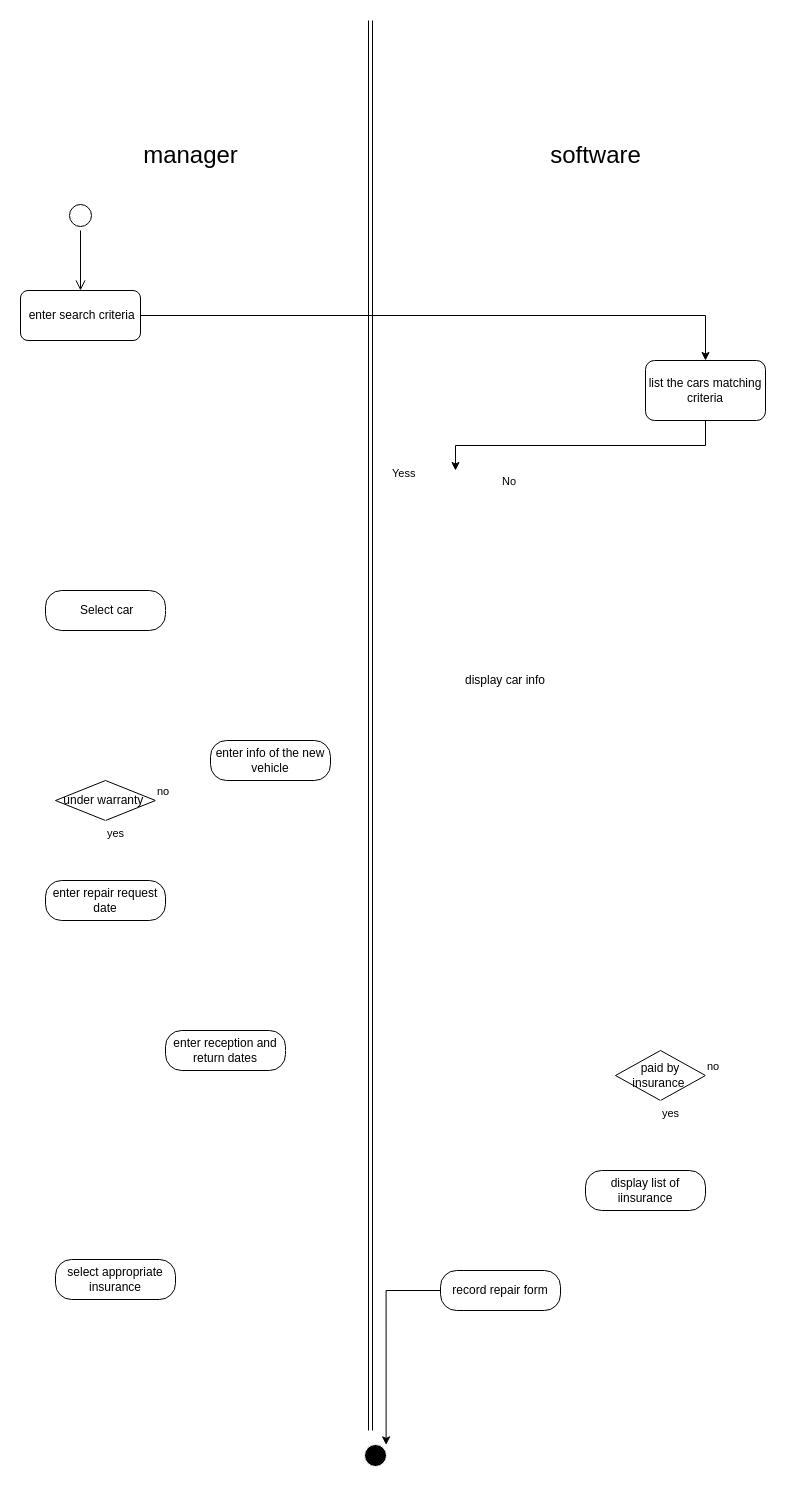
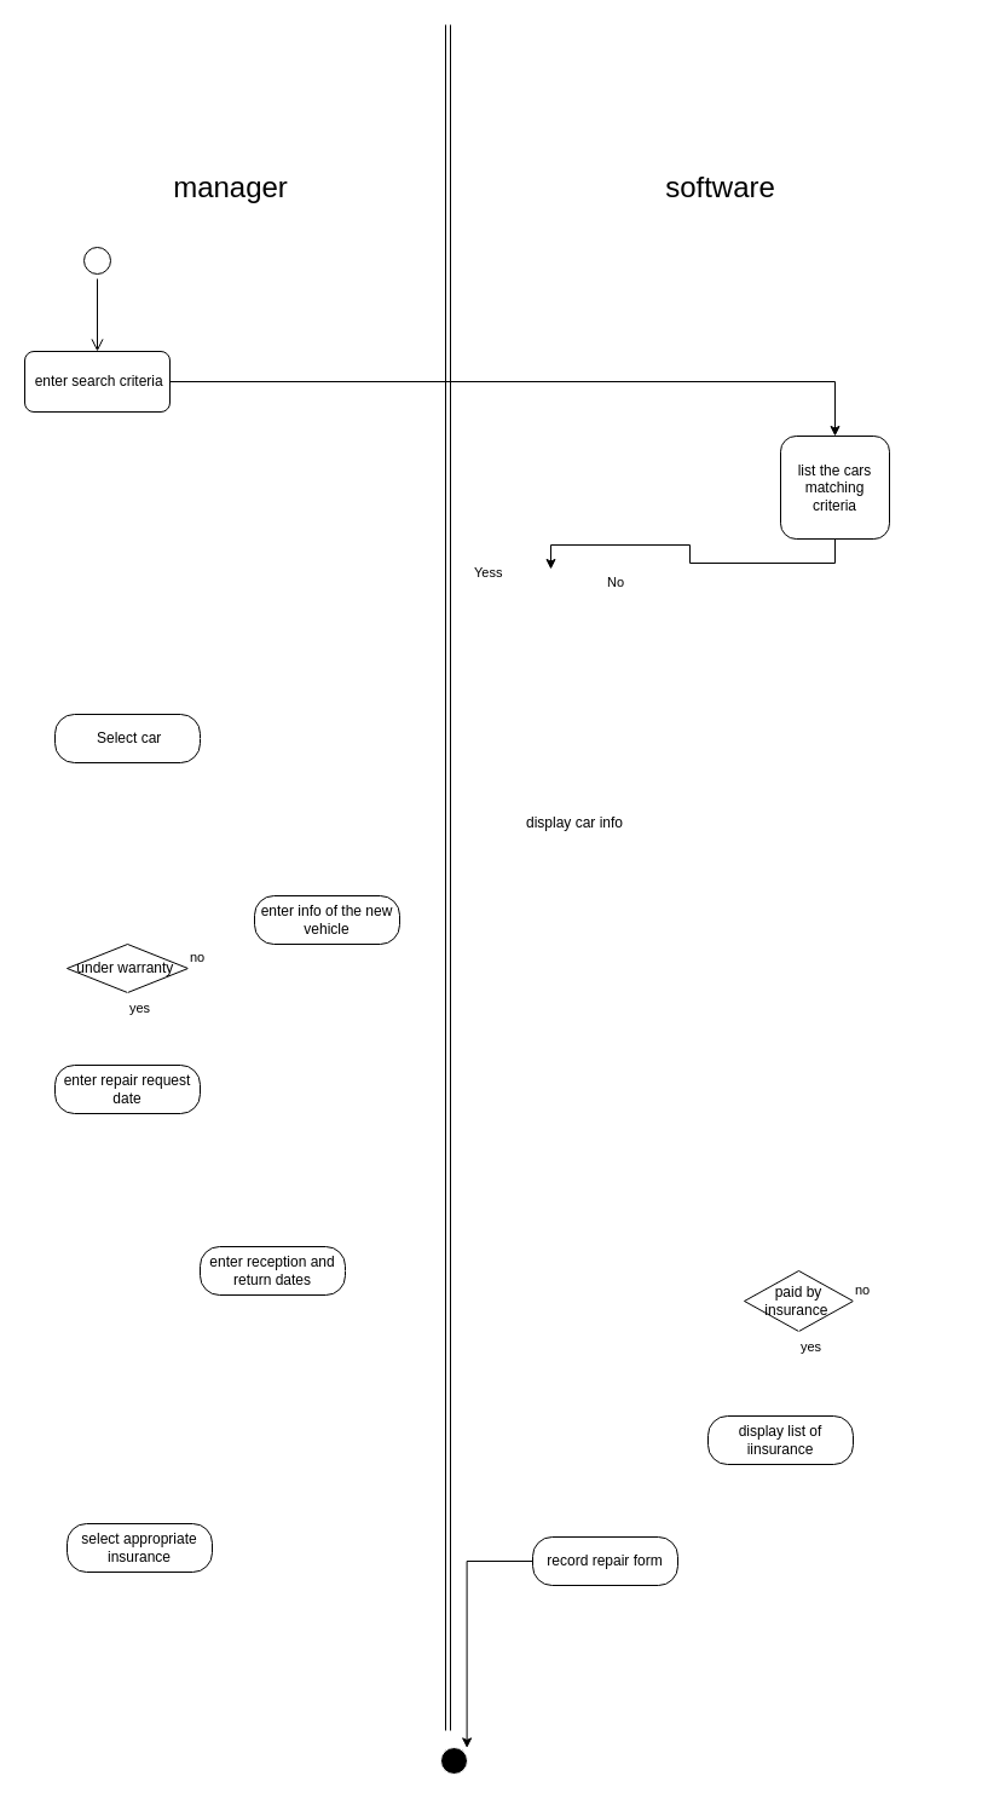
  <mxCell id="0" />
  <mxCell id="1" parent="0" />
  <mxCell id="2" value="" style="ellipse;html=1;shape=startState;" parent="1" vertex="1"><mxGeometry x="65" y="200" width="30" height="30" as="geometry" /></mxCell>
  <mxCell id="3" value="" style="edgeStyle=orthogonalEdgeStyle;html=1;verticalAlign=bottom;endArrow=open;endSize=8;rounded=0;entryX=0.5;entryY=0;entryDx=0;entryDy=0;" parent="1" source="2" target="5" edge="1"><mxGeometry relative="1" as="geometry"><mxPoint x="400" y="250" as="targetPoint" /></mxGeometry></mxCell>
  <mxCell id="4" style="edgeStyle=orthogonalEdgeStyle;rounded=0;orthogonalLoop=1;jettySize=auto;html=1;entryX=0.5;entryY=0;entryDx=0;entryDy=0;" parent="1" source="5" target="7" edge="1"><mxGeometry relative="1" as="geometry" /></mxCell>
  <mxCell id="5" value="&amp;nbsp;enter search criteria" style="rounded=1;whiteSpace=wrap;html=1;" parent="1" vertex="1"><mxGeometry x="20" y="290" width="120" height="50" as="geometry" /></mxCell>
  <mxCell id="6" style="edgeStyle=orthogonalEdgeStyle;rounded=0;orthogonalLoop=1;jettySize=auto;html=1;exitX=0.5;exitY=1;exitDx=0;exitDy=0;" parent="1" source="7" target="8" edge="1"><mxGeometry relative="1" as="geometry" /></mxCell>
- <mxCell id="7" value="list the cars matching criteria" style="rounded=1;whiteSpace=wrap;html=1;" parent="1" vertex="1"><mxGeometry x="645" y="360" width="120" height="60" as="geometry" /></mxCell>
+ <mxCell id="7" value="list the cars matching criteria" style="rounded=1;whiteSpace=wrap;html=1;" parent="1" vertex="1"><mxGeometry x="645" y="360" width="90" height="85" as="geometry" /></mxCell>
  <mxCell id="8" value="&lt;font style=&quot;color: rgb(255, 255, 255);&quot;&gt;car exists ?&lt;/font&gt;" style="rhombus;whiteSpace=wrap;html=1;strokeColor=#FFFFFF;" parent="1" vertex="1"><mxGeometry x="415" y="470" width="80" height="40" as="geometry" /></mxCell>
  <mxCell id="9" value="No" style="edgeStyle=orthogonalEdgeStyle;html=1;align=left;verticalAlign=bottom;endArrow=open;endSize=8;strokeColor=#FFFFFF;rounded=0;entryX=1;entryY=0.5;entryDx=0;entryDy=0;" parent="1" target="15" edge="1"><mxGeometry x="-1" y="-20" relative="1" as="geometry"><mxPoint x="605" y="760" as="targetPoint" /><Array as="points"><mxPoint x="606" y="490" /><mxPoint x="606" y="760" /></Array><mxPoint x="-20" y="-20" as="offset" /><mxPoint x="520" y="490" as="sourcePoint" /></mxGeometry></mxCell>
  <mxCell id="10" value="Yess" style="edgeStyle=orthogonalEdgeStyle;html=1;align=left;verticalAlign=top;endArrow=open;endSize=8;strokeColor=#FFFFFF;rounded=0;" parent="1" source="8" edge="1"><mxGeometry x="-0.877" y="-30" relative="1" as="geometry"><mxPoint x="105" y="590" as="targetPoint" /><mxPoint as="offset" /></mxGeometry></mxCell>
  <mxCell id="11" value="&amp;nbsp;Select car" style="rounded=1;whiteSpace=wrap;html=1;arcSize=40;" parent="1" vertex="1"><mxGeometry x="45" y="590" width="120" height="40" as="geometry" /></mxCell>
  <mxCell id="12" value="" style="edgeStyle=orthogonalEdgeStyle;html=1;verticalAlign=bottom;endArrow=open;endSize=8;strokeColor=#FFFFFF;rounded=0;entryX=0.5;entryY=0;entryDx=0;entryDy=0;" parent="1" source="11" target="13" edge="1"><mxGeometry relative="1" as="geometry"><mxPoint x="105" y="680" as="targetPoint" /></mxGeometry></mxCell>
- <mxCell id="13" value="display car info" style="rounded=1;whiteSpace=wrap;html=1;arcSize=40;strokeColor=#FFFFFF;" parent="1" vertex="1"><mxGeometry x="445" y="660" width="120" height="40" as="geometry" /></mxCell>
+ <mxCell id="13" value="display car info" style="rounded=1;whiteSpace=wrap;html=1;arcSize=40;strokeColor=#FFFFFF;" parent="1" vertex="1"><mxGeometry x="415" y="660" width="120" height="40" as="geometry" /></mxCell>
  <mxCell id="14" value="" style="edgeStyle=orthogonalEdgeStyle;html=1;verticalAlign=bottom;endArrow=open;endSize=8;strokeColor=#FFFFFF;rounded=0;" parent="1" source="13" edge="1"><mxGeometry relative="1" as="geometry"><mxPoint x="105" y="780" as="targetPoint" /></mxGeometry></mxCell>
  <mxCell id="15" value="enter info of the new vehicle" style="rounded=1;whiteSpace=wrap;html=1;arcSize=40;" parent="1" vertex="1"><mxGeometry x="210" y="740" width="120" height="40" as="geometry" /></mxCell>
  <mxCell id="16" value="" style="edgeStyle=orthogonalEdgeStyle;html=1;verticalAlign=bottom;endArrow=open;endSize=8;strokeColor=#FFFFFF;rounded=0;entryX=0.75;entryY=0;entryDx=0;entryDy=0;" parent="1" source="15" target="22" edge="1"><mxGeometry relative="1" as="geometry"><mxPoint x="345" y="960" as="targetPoint" /><Array as="points"><mxPoint x="330" y="1030" /></Array></mxGeometry></mxCell>
  <mxCell id="17" value="under warranty&amp;nbsp;" style="rhombus;whiteSpace=wrap;html=1;" parent="1" vertex="1"><mxGeometry x="55" y="780" width="100" height="40" as="geometry" /></mxCell>
  <mxCell id="18" value="no" style="edgeStyle=orthogonalEdgeStyle;html=1;align=left;verticalAlign=bottom;endArrow=open;endSize=8;strokeColor=#FFFFFF;rounded=0;entryX=0.653;entryY=0.078;entryDx=0;entryDy=0;entryPerimeter=0;" parent="1" source="17" target="22" edge="1"><mxGeometry x="-1" relative="1" as="geometry"><mxPoint x="245" y="800" as="targetPoint" /></mxGeometry></mxCell>
  <mxCell id="19" value="yes" style="edgeStyle=orthogonalEdgeStyle;html=1;align=left;verticalAlign=top;endArrow=open;endSize=8;strokeColor=#FFFFFF;rounded=0;" parent="1" source="17" edge="1"><mxGeometry x="-1" relative="1" as="geometry"><mxPoint x="105" y="880" as="targetPoint" /></mxGeometry></mxCell>
  <mxCell id="20" style="edgeStyle=orthogonalEdgeStyle;rounded=0;orthogonalLoop=1;jettySize=auto;html=1;exitX=1;exitY=0.5;exitDx=0;exitDy=0;entryX=0.5;entryY=0;entryDx=0;entryDy=0;strokeColor=#FFFFFF;" parent="1" source="21" target="22" edge="1"><mxGeometry relative="1" as="geometry" /></mxCell>
  <mxCell id="21" value="enter repair request date" style="rounded=1;whiteSpace=wrap;html=1;arcSize=40;" parent="1" vertex="1"><mxGeometry x="45" y="880" width="120" height="40" as="geometry" /></mxCell>
  <mxCell id="22" value="enter reception and return dates" style="rounded=1;whiteSpace=wrap;html=1;arcSize=40;" parent="1" vertex="1"><mxGeometry x="165" y="1030" width="120" height="40" as="geometry" /></mxCell>
  <mxCell id="23" value="" style="edgeStyle=orthogonalEdgeStyle;html=1;verticalAlign=bottom;endArrow=block;endSize=8;strokeColor=#FFFFFF;rounded=0;entryX=0.5;entryY=0;entryDx=0;entryDy=0;" parent="1" source="22" target="24" edge="1"><mxGeometry relative="1" as="geometry"><mxPoint x="345" y="1060" as="targetPoint" /><Array as="points"><mxPoint x="450" y="1050" /><mxPoint x="450" y="1080" /><mxPoint x="660" y="1080" /></Array></mxGeometry></mxCell>
  <mxCell id="24" value="paid by insurance&amp;nbsp;" style="rhombus;whiteSpace=wrap;html=1;" parent="1" vertex="1"><mxGeometry x="615" y="1050" width="90" height="50" as="geometry" /></mxCell>
  <mxCell id="25" value="no" style="edgeStyle=orthogonalEdgeStyle;html=1;align=left;verticalAlign=bottom;endArrow=open;endSize=8;strokeColor=#FFFFFF;rounded=0;entryX=1;entryY=0.5;entryDx=0;entryDy=0;" parent="1" source="24" target="31" edge="1"><mxGeometry x="-1" relative="1" as="geometry"><mxPoint x="480" y="1400" as="targetPoint" /><Array as="points"><mxPoint x="786" y="1075" /><mxPoint x="786" y="1240" /><mxPoint x="790" y="1240" /><mxPoint x="790" y="1290" /><mxPoint x="786" y="1290" /><mxPoint x="786" y="1430" /></Array></mxGeometry></mxCell>
  <mxCell id="26" value="yes" style="edgeStyle=orthogonalEdgeStyle;html=1;align=left;verticalAlign=top;endArrow=open;endSize=8;strokeColor=#FFFFFF;rounded=0;entryX=0.5;entryY=0;entryDx=0;entryDy=0;" parent="1" source="24" target="27" edge="1"><mxGeometry x="-1" relative="1" as="geometry"><mxPoint x="345" y="1160" as="targetPoint" /></mxGeometry></mxCell>
  <mxCell id="27" value="display list of iinsurance" style="rounded=1;whiteSpace=wrap;html=1;arcSize=40;" parent="1" vertex="1"><mxGeometry x="585" y="1170" width="120" height="40" as="geometry" /></mxCell>
  <mxCell id="28" value="select appropriate insurance" style="rounded=1;whiteSpace=wrap;html=1;arcSize=40;" parent="1" vertex="1"><mxGeometry x="55" y="1259" width="120" height="40" as="geometry" /></mxCell>
  <mxCell id="29" value="" style="edgeStyle=orthogonalEdgeStyle;html=1;verticalAlign=bottom;endArrow=open;endSize=8;strokeColor=#FFFFFF;rounded=0;exitX=1;exitY=0.25;exitDx=0;exitDy=0;entryX=0.425;entryY=-0.006;entryDx=0;entryDy=0;entryPerimeter=0;" parent="1" source="28" target="31" edge="1"><mxGeometry relative="1" as="geometry"><mxPoint x="470" y="1200" as="targetPoint" /><Array as="points"><mxPoint x="175" y="1180" /><mxPoint x="491" y="1180" /></Array><mxPoint x="89.999" y="1129" as="sourcePoint" /></mxGeometry></mxCell>
  <mxCell id="30" style="edgeStyle=orthogonalEdgeStyle;rounded=0;orthogonalLoop=1;jettySize=auto;html=1;entryX=1;entryY=0;entryDx=0;entryDy=0;" edge="1" parent="1" source="31" target="32"><mxGeometry relative="1" as="geometry" /></mxCell>
  <mxCell id="31" value="record repair form" style="rounded=1;whiteSpace=wrap;html=1;arcSize=40;" parent="1" vertex="1"><mxGeometry x="440" y="1270" width="120" height="40" as="geometry" /></mxCell>
  <mxCell id="32" value="" style="ellipse;html=1;shape=endState;fillColor=#000000;strokeColor=#FFFFFF;" parent="1" vertex="1"><mxGeometry x="360" y="1440" width="30" height="30" as="geometry" /></mxCell>
  <mxCell id="33" value="&lt;font style=&quot;font-size: 24px;&quot;&gt;manager&lt;/font&gt;" style="text;html=1;align=center;verticalAlign=middle;resizable=0;points=[];autosize=1;strokeColor=none;fillColor=none;" parent="1" vertex="1"><mxGeometry x="130" y="135" width="120" height="40" as="geometry" /></mxCell>
  <mxCell id="34" value="&lt;font style=&quot;font-size: 24px;&quot;&gt;software&lt;/font&gt;" style="text;html=1;align=center;verticalAlign=middle;resizable=0;points=[];autosize=1;strokeColor=none;fillColor=none;" parent="1" vertex="1"><mxGeometry x="540" y="135" width="110" height="40" as="geometry" /></mxCell>
  <mxCell id="35" value="" style="shape=link;html=1;rounded=0;" parent="1" edge="1"><mxGeometry width="100" relative="1" as="geometry"><mxPoint x="370" y="20" as="sourcePoint" /><mxPoint x="370" y="1430" as="targetPoint" /></mxGeometry></mxCell>
